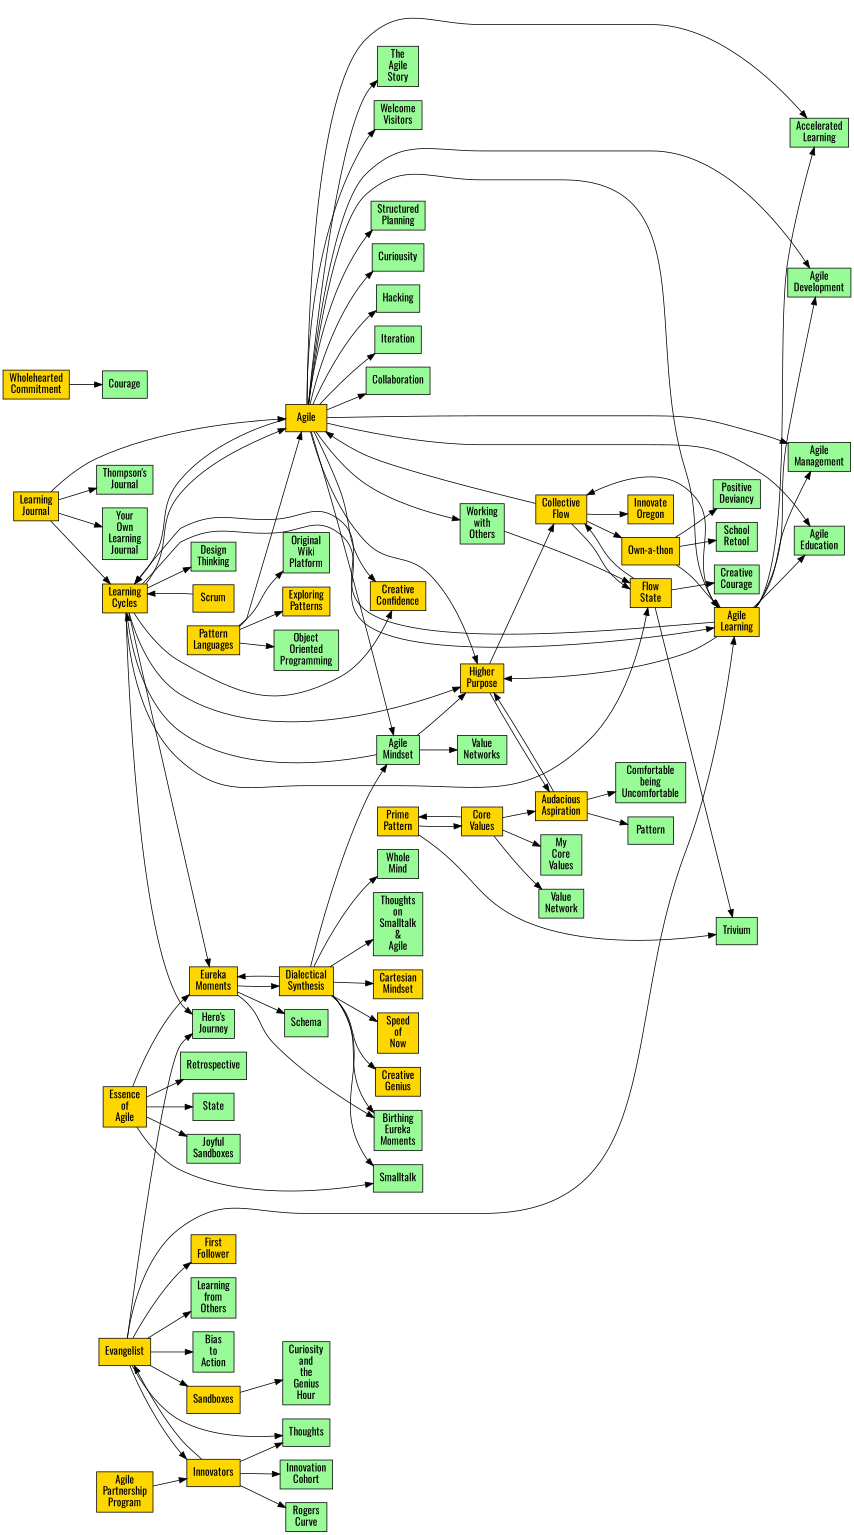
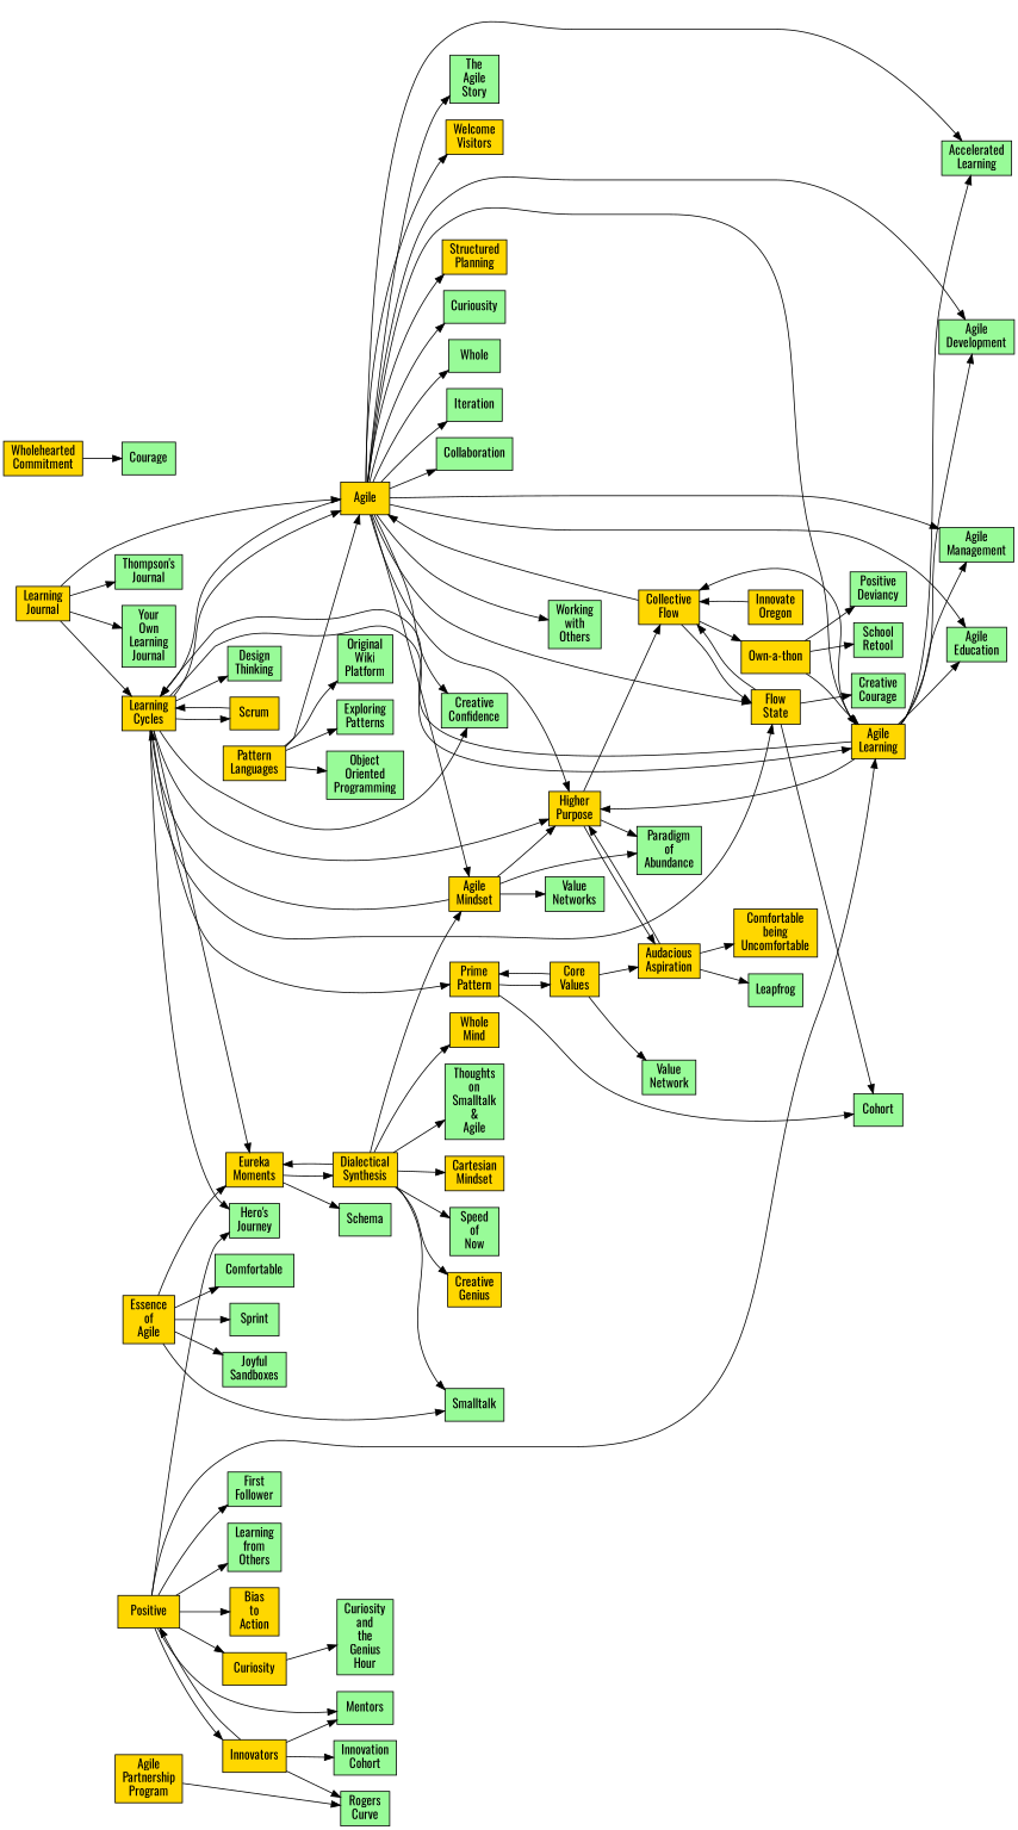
  digraph {
    fontname=Oswald
    rankdir=LR
    node [fillcolor=palegreen fontname=Oswald shape=box style=filled]
    edge [fontname=Oswald]
    "Learning\nCycles" [fillcolor=gold]
    Agile [fillcolor=gold]
    "Higher\nPurpose" [fillcolor=gold]
    "Design\nThinking"
    Scrum [fillcolor=gold]
    "Prime\nPattern" [fillcolor=gold]
    "Agile\nLearning" [fillcolor=gold]
    "Eureka\nMoments" [fillcolor=gold]
-   "Creative\nConfidence" [fillcolor=gold]
+   "Creative\nConfidence"
    "Flow\nState" [fillcolor=gold]
    "Hero's\nJourney"
    "Working\nwith\nOthers"
-   "Structured\nPlanning"
+   "Structured\nPlanning" [fillcolor=gold]
    "Accelerated\nLearning"
    Curiousity
-   "Agile\nMindset"
-   Hacking
+   "Agile\nMindset" [fillcolor=gold]
+   Hacking [label=Whole]
    Iteration
    Collaboration
    "Agile\nDevelopment"
    "Agile\nManagement"
    "Agile\nEducation"
    "The\nAgile\nStory"
-   "Welcome\nVisitors"
+   "Welcome\nVisitors" [fillcolor=gold]
+   "Paradigm\nof\nAbundance"
    "Collective\nFlow" [fillcolor=gold]
    "Audacious\nAspiration" [fillcolor=gold]
-   Trivium
+   Trivium [label=Cohort]
    "Core\nValues" [fillcolor=gold]
    "Dialectical\nSynthesis" [fillcolor=gold]
-   "Birthing\nEureka\nMoments"
    Schema
    "Creative\nCourage"
    "Value\nNetworks"
    n35 [fillcolor=gold label="Own-a-thon"]
    "Innovate\nOregon" [fillcolor=gold]
-   "Comfortable\nbeing\nUncomfortable"
-   Leapfrog [label=Pattern]
+   "Comfortable\nbeing\nUncomfortable" [fillcolor=gold]
+   Leapfrog
    "Value\nNetwork"
-   "My\nCore\nValues"
    "Cartesian\nMindset" [fillcolor=gold]
    Smalltalk
-   "Speed\nof\nNow" [fillcolor=gold]
+   "Speed\nof\nNow"
    "Creative\nGenius" [fillcolor=gold]
-   "Whole\nMind"
+   "Whole\nMind" [fillcolor=gold]
    "Thoughts\non\nSmalltalk\n&\nAgile"
    "Pattern\nLanguages" [fillcolor=gold]
    "Object\nOriented\nProgramming"
    "Original\nWiki\nPlatform"
-   "Exploring\nPatterns" [fillcolor=gold]
+   "Exploring\nPatterns"
    "Positive\nDeviancy"
    "School\nRetool"
-   Evangelist [fillcolor=gold]
+   Evangelist [fillcolor=gold label=Positive]
    Innovators [fillcolor=gold]
-   "Bias\nto\nAction"
-   Mentors [label=Thoughts]
-   Curiosity [fillcolor=gold label=Sandboxes]
+   "Bias\nto\nAction" [fillcolor=gold]
+   Mentors
+   Curiosity [fillcolor=gold]
    "Learning\nfrom\nOthers"
-   "First\nFollower" [fillcolor=gold]
+   "First\nFollower"
    "Innovation\nCohort"
    "Rogers\nCurve"
    "Curiosity\nand\nthe\nGenius\nHour"
    "Learning\nJournal" [fillcolor=gold]
    "Thompson's\nJournal"
    "Your\nOwn\nLearning\nJournal"
    "Essence\nof\nAgile" [fillcolor=gold]
-   Retrospective
-   Sprint [label=State]
+   Retrospective [label=Comfortable]
+   Sprint
    "Joyful\nSandboxes"
    "Wholehearted\nCommitment" [fillcolor=gold]
    Courage
    "Agile\nPartnership\nProgram" [fillcolor=gold]
    "Learning\nCycles" -> Agile
    "Learning\nCycles" -> "Higher\nPurpose"
    "Learning\nCycles" -> "Design\nThinking"
+   "Learning\nCycles" -> Scrum
+   "Learning\nCycles" -> "Prime\nPattern"
    "Learning\nCycles" -> "Agile\nLearning"
    "Learning\nCycles" -> "Eureka\nMoments"
    "Learning\nCycles" -> "Creative\nConfidence"
    "Learning\nCycles" -> "Flow\nState"
    "Learning\nCycles" -> "Hero's\nJourney"
    Agile -> "Learning\nCycles"
    Agile -> "Higher\nPurpose"
    Agile -> "Agile\nLearning"
    Agile -> "Creative\nConfidence"
-   "Working\nwith\nOthers" -> "Flow\nState"
+   Agile -> "Flow\nState"
    Agile -> "Working\nwith\nOthers"
    Agile -> "Structured\nPlanning"
    Agile -> "Accelerated\nLearning"
    Agile -> Curiousity
    Agile -> "Agile\nMindset"
    Agile -> Hacking
    Agile -> Iteration
    Agile -> Collaboration
    Agile -> "Agile\nDevelopment"
    Agile -> "Agile\nManagement"
    Agile -> "Agile\nEducation"
    Agile -> "The\nAgile\nStory"
    Agile -> "Welcome\nVisitors"
+   "Higher\nPurpose" -> "Paradigm\nof\nAbundance"
    "Higher\nPurpose" -> "Collective\nFlow"
    "Higher\nPurpose" -> "Audacious\nAspiration"
    Scrum -> "Learning\nCycles"
    "Prime\nPattern" -> Trivium
    "Prime\nPattern" -> "Core\nValues"
    "Agile\nLearning" -> "Learning\nCycles"
    "Agile\nLearning" -> "Higher\nPurpose"
    "Agile\nLearning" -> "Accelerated\nLearning"
    "Agile\nLearning" -> "Agile\nDevelopment"
    "Agile\nLearning" -> "Agile\nManagement"
    "Agile\nLearning" -> "Agile\nEducation"
    "Agile\nLearning" -> "Collective\nFlow"
    "Eureka\nMoments" -> "Dialectical\nSynthesis"
-   "Eureka\nMoments" -> "Birthing\nEureka\nMoments"
    "Eureka\nMoments" -> Schema
    "Flow\nState" -> "Collective\nFlow"
    "Flow\nState" -> Trivium
    "Flow\nState" -> "Creative\nCourage"
    "Agile\nMindset" -> "Learning\nCycles"
    "Agile\nMindset" -> "Higher\nPurpose"
+   "Agile\nMindset" -> "Paradigm\nof\nAbundance"
    "Agile\nMindset" -> "Value\nNetworks"
    "Collective\nFlow" -> Agile
    "Collective\nFlow" -> "Flow\nState"
    "Collective\nFlow" -> n35
-   "Collective\nFlow" -> "Innovate\nOregon"
+   "Innovate\nOregon" -> "Collective\nFlow"
    "Audacious\nAspiration" -> "Higher\nPurpose"
    "Audacious\nAspiration" -> "Comfortable\nbeing\nUncomfortable"
    "Audacious\nAspiration" -> Leapfrog
    "Core\nValues" -> "Prime\nPattern"
    "Core\nValues" -> "Audacious\nAspiration"
    "Core\nValues" -> "Value\nNetwork"
-   "Core\nValues" -> "My\nCore\nValues"
    "Dialectical\nSynthesis" -> "Eureka\nMoments"
    "Dialectical\nSynthesis" -> "Agile\nMindset"
-   "Dialectical\nSynthesis" -> "Birthing\nEureka\nMoments"
    "Dialectical\nSynthesis" -> "Cartesian\nMindset"
    "Dialectical\nSynthesis" -> Smalltalk
    "Dialectical\nSynthesis" -> "Speed\nof\nNow"
    "Dialectical\nSynthesis" -> "Creative\nGenius"
    "Dialectical\nSynthesis" -> "Whole\nMind"
    "Dialectical\nSynthesis" -> "Thoughts\non\nSmalltalk\n&\nAgile"
    n35 -> "Agile\nLearning"
    n35 -> "Positive\nDeviancy"
    n35 -> "School\nRetool"
    "Pattern\nLanguages" -> Agile
    "Pattern\nLanguages" -> "Object\nOriented\nProgramming"
    "Pattern\nLanguages" -> "Original\nWiki\nPlatform"
    "Pattern\nLanguages" -> "Exploring\nPatterns"
    Evangelist -> "Agile\nLearning"
    Evangelist -> "Hero's\nJourney"
    Evangelist -> Innovators
    Evangelist -> "Bias\nto\nAction"
    Evangelist -> Mentors
    Evangelist -> Curiosity
    Evangelist -> "Learning\nfrom\nOthers"
    Evangelist -> "First\nFollower"
    Innovators -> Evangelist
    Innovators -> Mentors
    Innovators -> "Innovation\nCohort"
    Innovators -> "Rogers\nCurve"
    Curiosity -> "Curiosity\nand\nthe\nGenius\nHour"
    "Learning\nJournal" -> "Learning\nCycles"
    "Learning\nJournal" -> Agile
    "Learning\nJournal" -> "Thompson's\nJournal"
    "Learning\nJournal" -> "Your\nOwn\nLearning\nJournal"
    "Essence\nof\nAgile" -> "Eureka\nMoments"
    "Essence\nof\nAgile" -> Smalltalk
    "Essence\nof\nAgile" -> Retrospective
    "Essence\nof\nAgile" -> Sprint
    "Essence\nof\nAgile" -> "Joyful\nSandboxes"
    "Wholehearted\nCommitment" -> Courage
-   "Agile\nPartnership\nProgram" -> Innovators
+   "Agile\nPartnership\nProgram" -> "Rogers\nCurve"
  }
